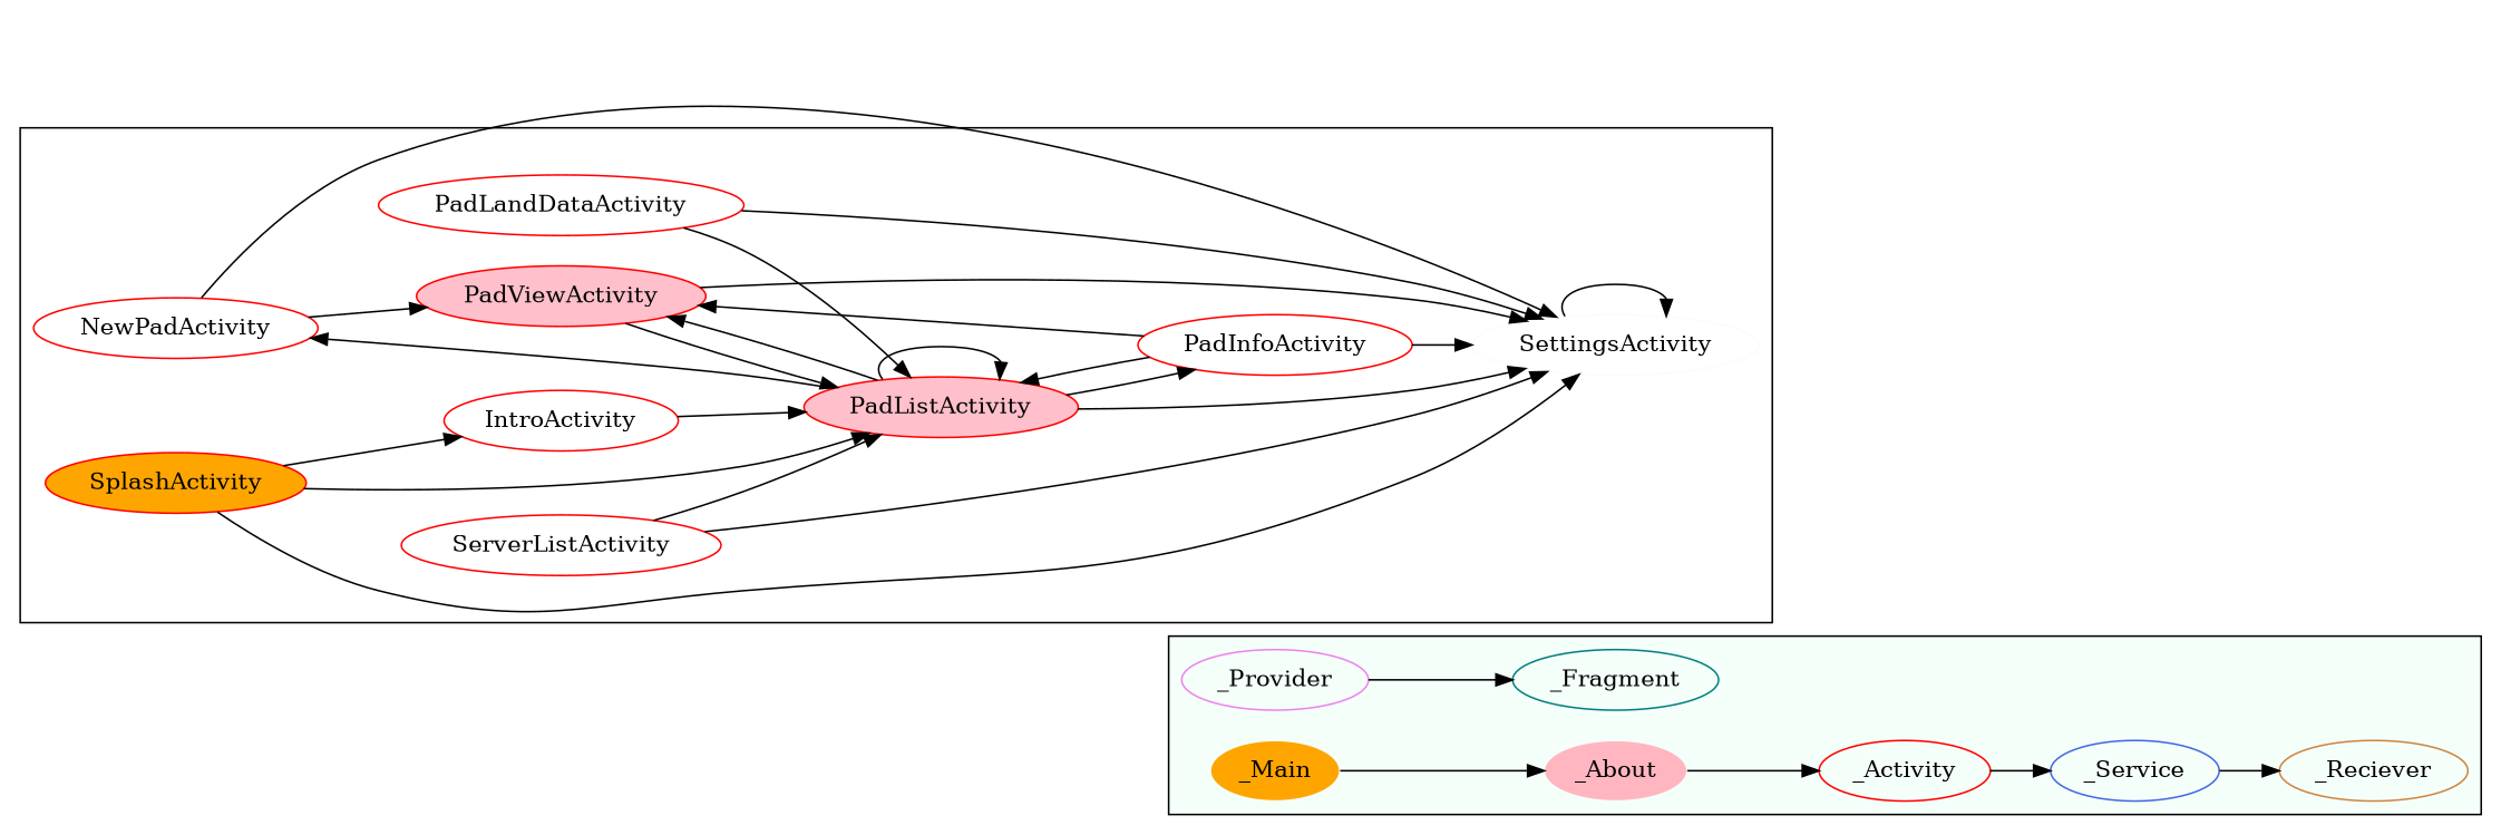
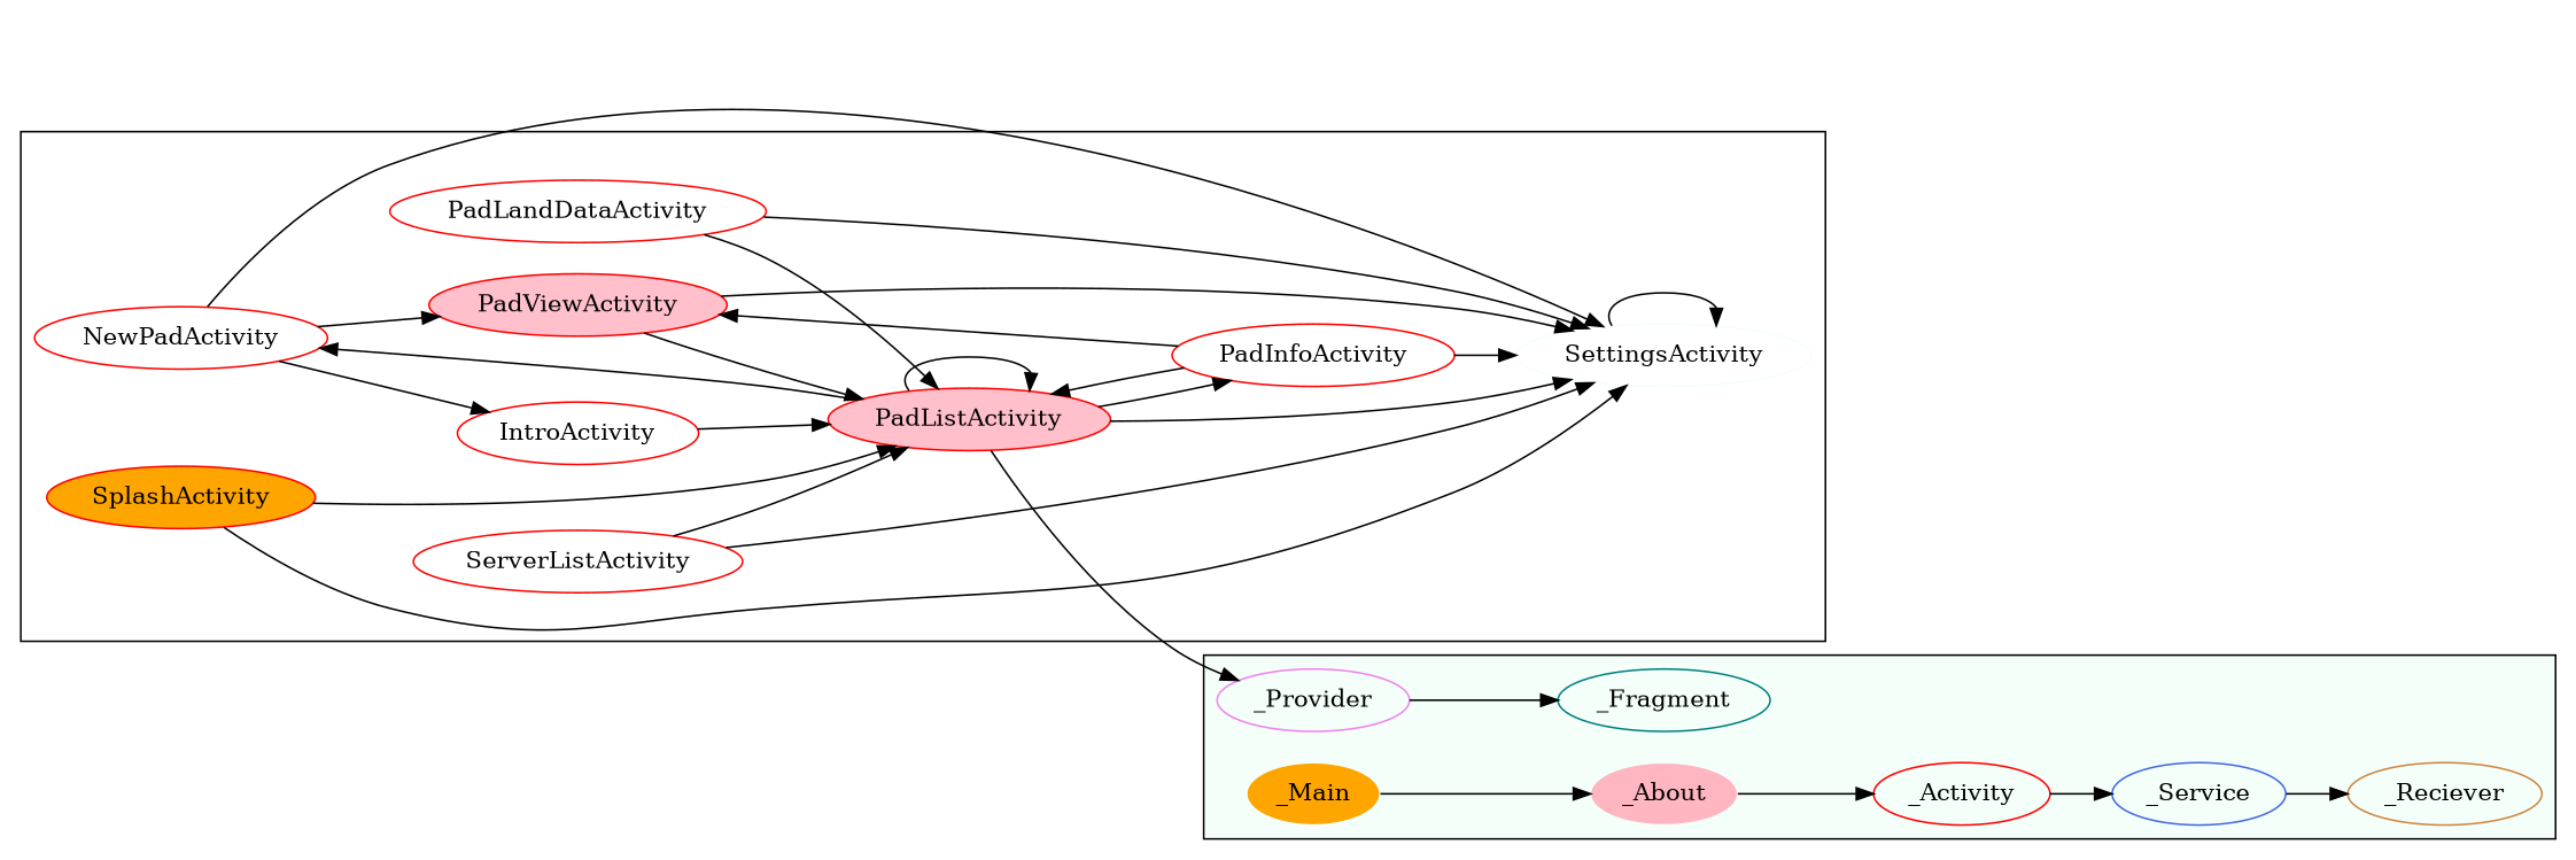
  digraph {
    rankdir=LR
    node [color=red]
    _Activity
    _Service [color=royalblue]
    _Reciever [color=peru]
    _Provider [color=violet]
    _Fragment [color=teal]
    _Main [color=mintcream fillcolor=orange style=filled]
    n7 [color=mintcream fillcolor=lightpink label=_About style=filled]
    NewPadActivity
    SettingsActivity [color=mintcream]
    PadViewActivity [fillcolor=pink style=filled]
    PadLandDataActivity
    PadListActivity [fillcolor=pink style=filled]
    SplashActivity [fillcolor=orange style=filled]
    IntroActivity
    PadInfoActivity
    ServerListActivity
    subgraph cluster_1 {
      bgcolor=mintcream
      _Activity
      _Service
      _Reciever
      _Provider
      _Fragment
      _Main
      n7
    }
    subgraph cluster_2 {
      NewPadActivity
      SettingsActivity
      PadViewActivity
      PadLandDataActivity
      PadListActivity
      SplashActivity
      IntroActivity
      PadInfoActivity
      ServerListActivity
    }
    _Activity -> _Service
    _Service -> _Reciever
    _Provider -> _Fragment
    _Main -> n7
    n7 -> _Activity
    NewPadActivity -> SettingsActivity
    NewPadActivity -> PadViewActivity
    SettingsActivity -> SettingsActivity
    PadViewActivity -> SettingsActivity
    PadViewActivity -> PadListActivity
    PadLandDataActivity -> SettingsActivity
    PadLandDataActivity -> PadListActivity
    PadListActivity -> NewPadActivity
    PadListActivity -> SettingsActivity
-   PadListActivity -> PadViewActivity
+   PadListActivity -> _Provider
    PadListActivity -> PadListActivity
    PadListActivity -> PadInfoActivity
    SplashActivity -> SettingsActivity
    SplashActivity -> PadListActivity
-   SplashActivity -> IntroActivity
+   NewPadActivity -> IntroActivity
    IntroActivity -> PadListActivity
    PadInfoActivity -> SettingsActivity
    PadInfoActivity -> PadViewActivity
    PadInfoActivity -> PadListActivity
    ServerListActivity -> SettingsActivity
    ServerListActivity -> PadListActivity
  }
